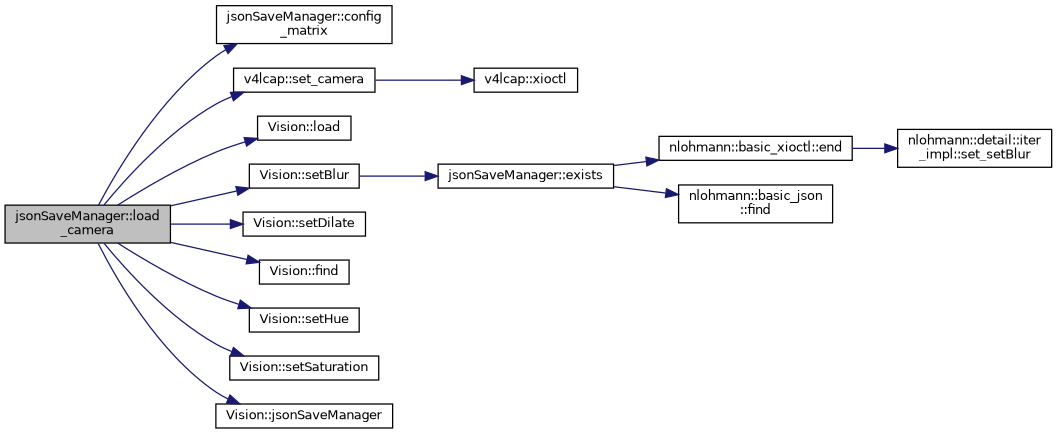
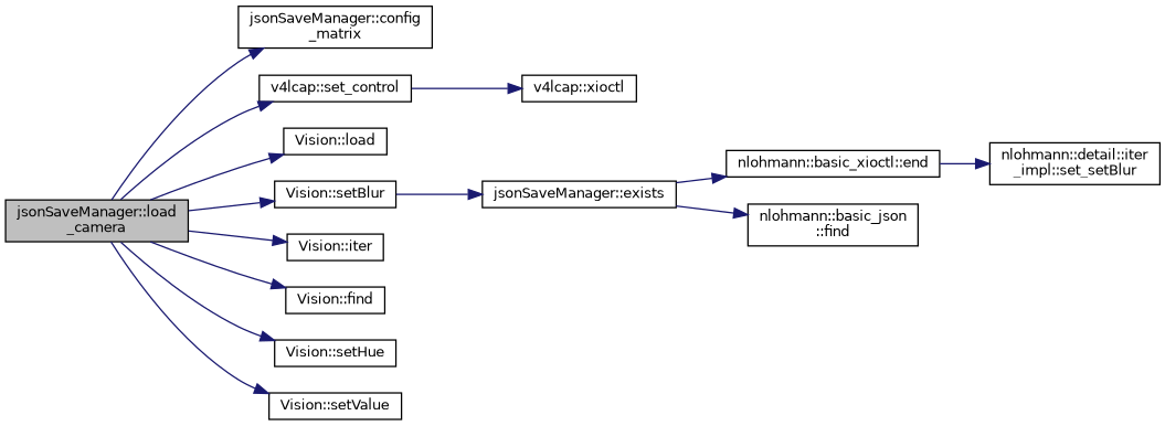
  digraph {
    fontname="DejaVu Sans"
    rankdir=LR
    node [color=black fillcolor=white fontname="DejaVu Sans" fontsize=10 shape=record style=filled]
    edge [color=midnightblue fontname="DejaVu Sans" fontsize=10 labelfontname=Helvetica labelfontsize=10 style=solid]
    n1 [fillcolor=grey75 fontcolor=black height=0.2 label="jsonSaveManager::load\l_camera" width=0.4]
    n2 [height=0.2 label="jsonSaveManager::config\l_matrix" width=0.4]
-   n3 [height=0.2 label="v4lcap::set_camera" width=0.4]
+   n3 [height=0.2 label="v4lcap::set_control" width=0.4]
    n4 [height=0.2 label="Vision::load" width=0.4]
    n5 [height=0.2 label="Vision::setBlur" width=0.4]
-   n6 [height=0.2 label="Vision::setDilate" width=0.4]
+   n6 [height=0.2 label="Vision::iter" width=0.4]
    n7 [height=0.2 label="Vision::find" width=0.4]
    n8 [height=0.2 label="Vision::setHue" width=0.4]
-   n9 [height=0.2 label="Vision::setSaturation" width=0.4]
-   n10 [height=0.2 label="Vision::jsonSaveManager" width=0.4]
+   n10 [height=0.2 label="Vision::setValue" width=0.4]
    n11 [height=0.2 label="jsonSaveManager::exists" width=0.4]
    n12 [height=0.2 label="nlohmann::basic_xioctl::end" width=0.4]
    n13 [height=0.2 label="nlohmann::basic_json\l::find" width=0.4]
    n14 [height=0.2 label="v4lcap::xioctl" width=0.4]
    n15 [height=0.2 label="nlohmann::detail::iter\l_impl::set_setBlur" width=0.4]
    n1 -> n2
    n1 -> n3
    n1 -> n4
    n1 -> n5
    n1 -> n6
    n1 -> n7
    n1 -> n8
-   n1 -> n9
    n1 -> n10
    n3 -> n14
    n5 -> n11
    n11 -> n12
    n11 -> n13
    n12 -> n15
  }
